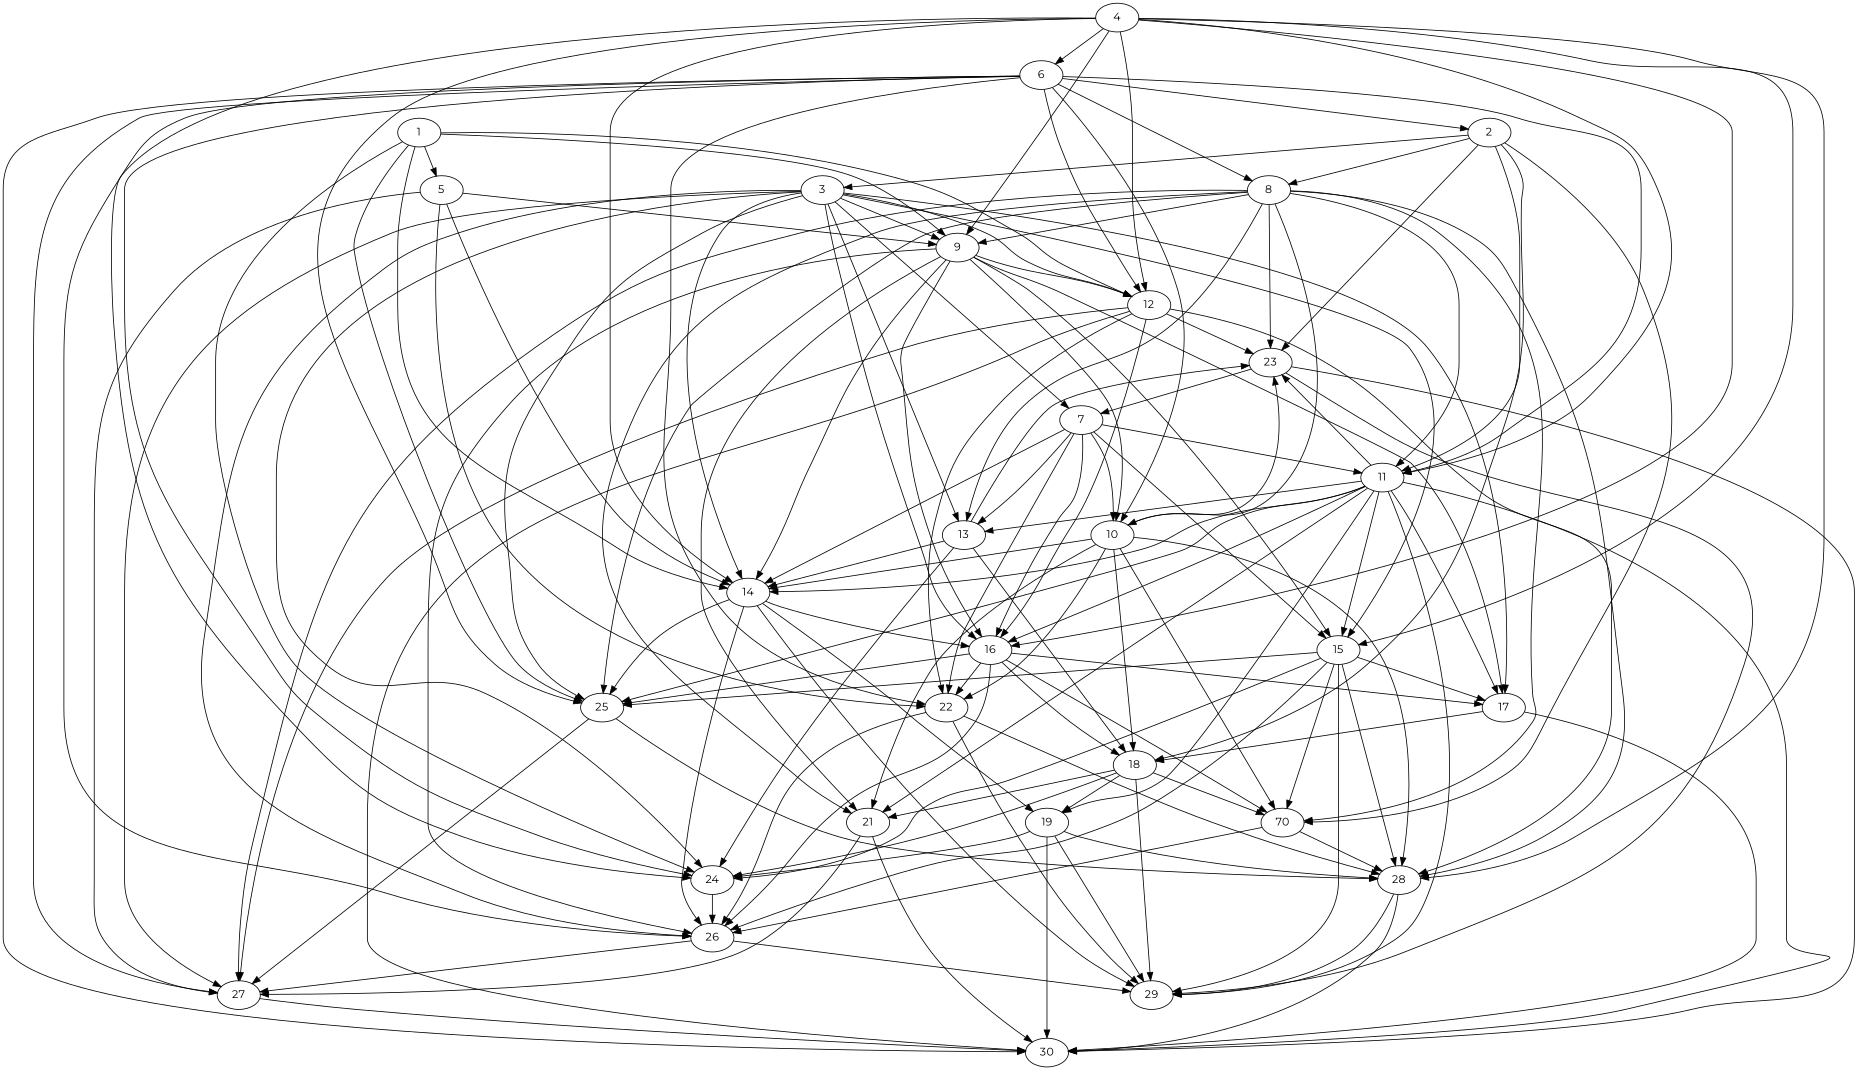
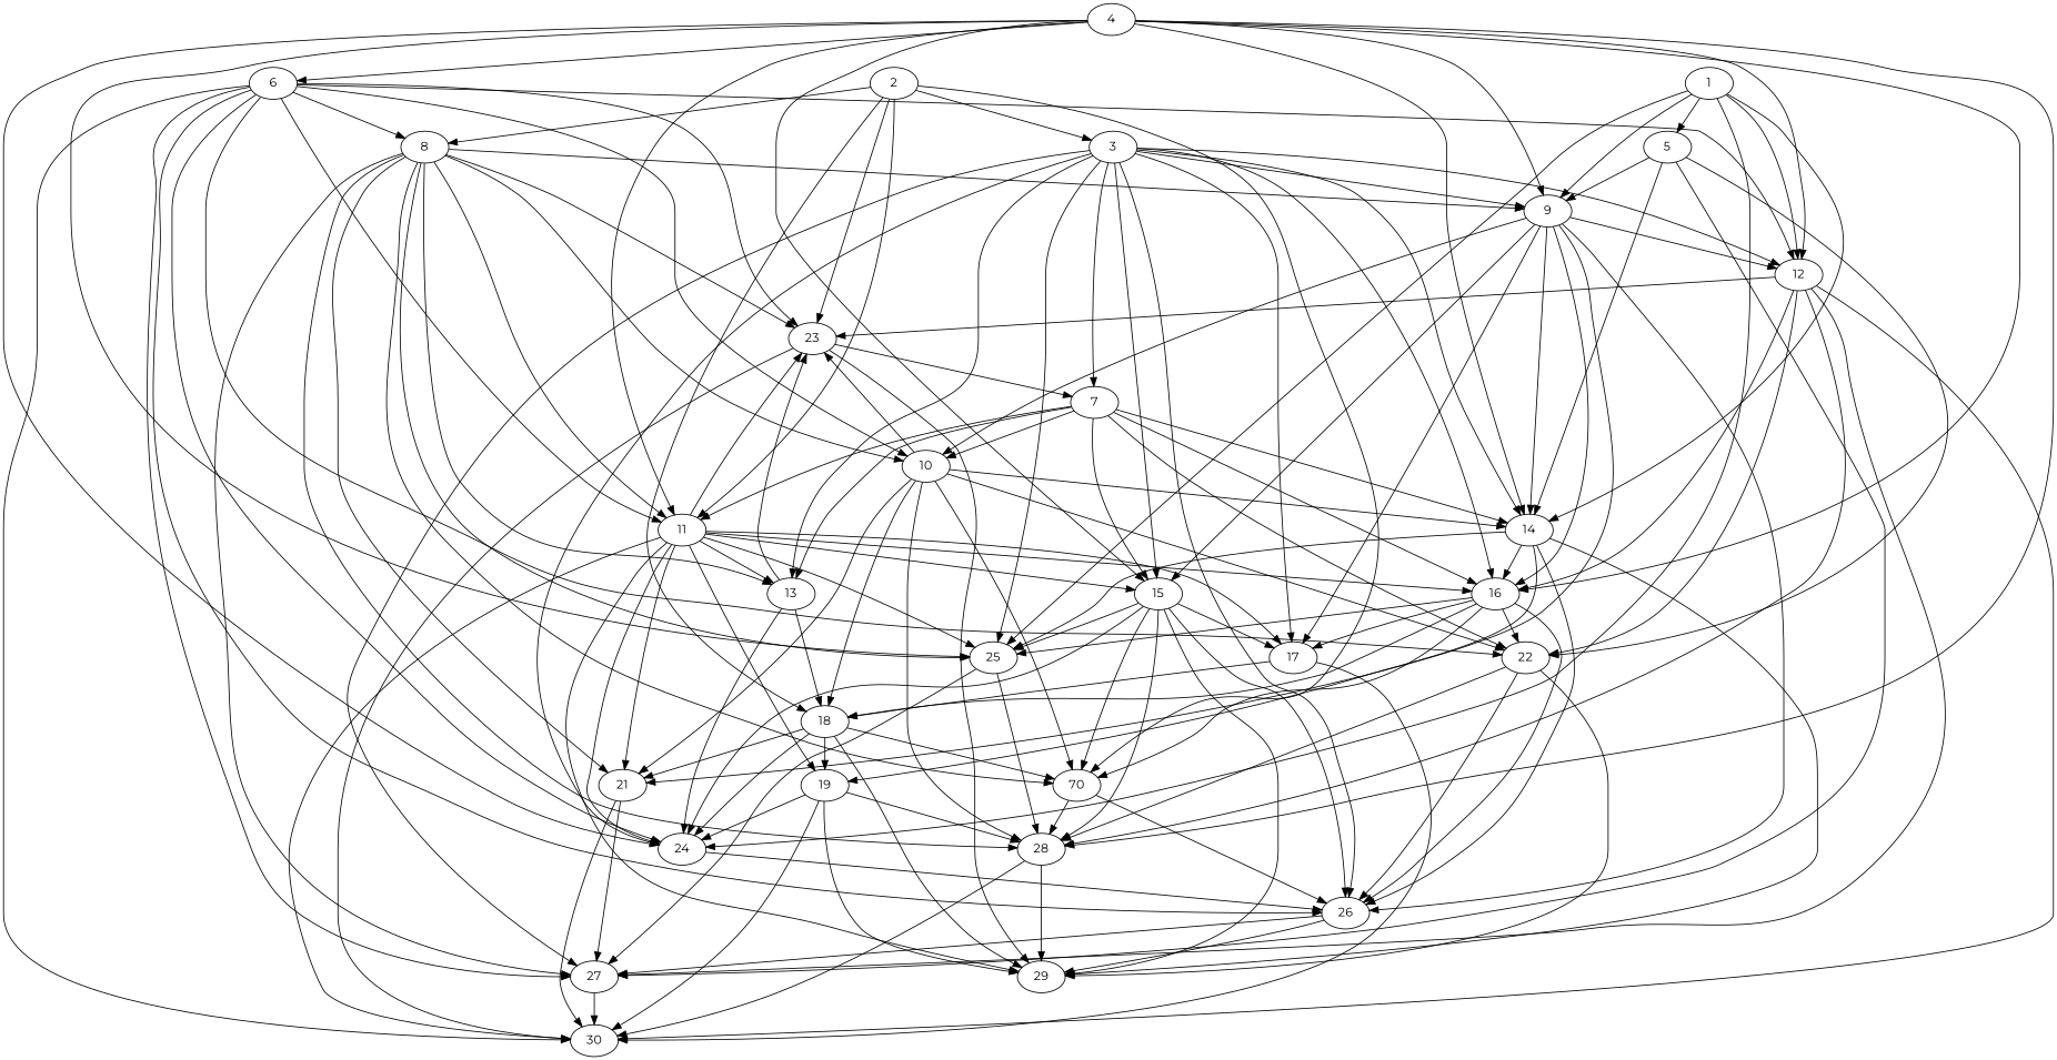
  digraph {
    fontname=Montserrat
    node [Weight=38 fontname=Montserrat]
    edge [Weight=3 fontname=Montserrat]
    1 [Weight=25]
    5 [Weight=25]
    9 [Weight=21]
    12
    14 [Weight=34]
    24
    25 [Weight=34]
    27 [Weight=42]
    22 [Weight=25]
    15 [Weight=42]
    16
    17 [Weight=34]
    26 [Weight=17]
    10 [Weight=42]
    21 [Weight=34]
    23 [Weight=30]
    28 [Weight=30]
    30 [Weight=30]
    19 [Weight=17]
    29 [Weight=30]
    2 [Weight=8]
    3 [Weight=25]
    8 [Weight=42]
    11 [Weight=8]
    18 [Weight=30]
    n26 [Weight=8 label=70]
    7
    13 [Weight=34]
    4
    6 [Weight=8]
    1 -> 5
    1 -> 9 [Weight=4]
    1 -> 12 [Weight=9]
    1 -> 14 [Weight=5]
    1 -> 24 [Weight=6]
    1 -> 25
    5 -> 9 [Weight=9]
    5 -> 14 [Weight=8]
    5 -> 27 [Weight=7]
    5 -> 22 [Weight=7]
    9 -> 12
    9 -> 14 [Weight=9]
    9 -> 15
    9 -> 16 [Weight=6]
    9 -> 17
    9 -> 26 [Weight=2]
    9 -> 10 [Weight=4]
    9 -> 21 [Weight=10]
    12 -> 27
    12 -> 22 [Weight=7]
    12 -> 16 [Weight=10]
    12 -> 23 [Weight=4]
    12 -> 28
    12 -> 30 [Weight=6]
    14 -> 25 [Weight=5]
    14 -> 16 [Weight=5]
    14 -> 26 [Weight=8]
    14 -> 19 [Weight=4]
    14 -> 29 [Weight=4]
    24 -> 26
    25 -> 27 [Weight=10]
    25 -> 28 [Weight=9]
    27 -> 30 [Weight=8]
    22 -> 26 [Weight=5]
    22 -> 28
    22 -> 29 [Weight=8]
    15 -> 24 [Weight=4]
    15 -> 25
    15 -> 17 [Weight=6]
    15 -> 26 [Weight=5]
    15 -> 28 [Weight=7]
    15 -> 29 [Weight=9]
    15 -> n26 [Weight=7]
    16 -> 25 [Weight=10]
    16 -> 22 [Weight=7]
    16 -> 17 [Weight=9]
    16 -> 26
    16 -> 18 [Weight=7]
    16 -> n26 [Weight=10]
    17 -> 30 [Weight=2]
    17 -> 18 [Weight=6]
    26 -> 27 [Weight=7]
    26 -> 29 [Weight=7]
    10 -> 14
    10 -> 22
    10 -> 21 [Weight=6]
    10 -> 23 [Weight=9]
    10 -> 28 [Weight=6]
    10 -> 18 [Weight=4]
    10 -> n26 [Weight=7]
    21 -> 27 [Weight=8]
    21 -> 30 [Weight=4]
    23 -> 30 [Weight=9]
    23 -> 29 [Weight=5]
    23 -> 7 [Weight=2]
    28 -> 30 [Weight=9]
    28 -> 29 [Weight=9]
    19 -> 24 [Weight=9]
    19 -> 28 [Weight=10]
    19 -> 30 [Weight=6]
    19 -> 29 [Weight=6]
    2 -> 23
    2 -> 3 [Weight=4]
    2 -> 8 [Weight=7]
    2 -> 11 [Weight=10]
    2 -> 18 [Weight=10]
    2 -> n26 [Weight=6]
    3 -> 9 [Weight=10]
    3 -> 12 [Weight=8]
    3 -> 14 [Weight=2]
    3 -> 24 [Weight=9]
    3 -> 25
    3 -> 27
    3 -> 15
    3 -> 16 [Weight=10]
    3 -> 17 [Weight=9]
    3 -> 26 [Weight=7]
    3 -> 7 [Weight=7]
    3 -> 13 [Weight=4]
    8 -> 9 [Weight=8]
    8 -> 25 [Weight=5]
    8 -> 27 [Weight=5]
    8 -> 10 [Weight=5]
    8 -> 21
    8 -> 23 [Weight=6]
    8 -> 28 [Weight=9]
    8 -> 11 [Weight=6]
    8 -> n26 [Weight=8]
    8 -> 13 [Weight=2]
-   11 -> 14 [Weight=2]
+   11 -> 24 [Weight=2]
    11 -> 25
    11 -> 15 [Weight=8]
    11 -> 16 [Weight=7]
    11 -> 17
    11 -> 21 [Weight=2]
    11 -> 23 [Weight=7]
    11 -> 30 [Weight=7]
    11 -> 19 [Weight=2]
    11 -> 29 [Weight=6]
    11 -> 13 [Weight=5]
    18 -> 24 [Weight=7]
    18 -> 21 [Weight=7]
    18 -> 19 [Weight=6]
    18 -> 29 [Weight=4]
    18 -> n26 [Weight=6]
    n26 -> 26 [Weight=7]
    n26 -> 28 [Weight=7]
    7 -> 14 [Weight=2]
    7 -> 22 [Weight=5]
    7 -> 15 [Weight=5]
    7 -> 16 [Weight=2]
    7 -> 10 [Weight=4]
    7 -> 11
    7 -> 13 [Weight=10]
-   13 -> 14 [Weight=6]
    13 -> 24 [Weight=4]
    13 -> 23 [Weight=2]
    13 -> 18
    4 -> 9 [Weight=8]
    4 -> 12 [Weight=8]
    4 -> 14 [Weight=5]
    4 -> 24 [Weight=2]
    4 -> 25 [Weight=2]
    4 -> 15
    4 -> 16 [Weight=8]
    4 -> 28 [Weight=9]
    4 -> 11 [Weight=2]
    4 -> 6 [Weight=8]
    6 -> 12 [Weight=6]
    6 -> 24 [Weight=4]
    6 -> 27 [Weight=10]
    6 -> 22 [Weight=9]
    6 -> 26 [Weight=7]
    6 -> 10 [Weight=5]
-   6 -> 2 [Weight=10]
+   6 -> 23 [Weight=10]
    6 -> 30 [Weight=9]
    6 -> 8 [Weight=2]
    6 -> 11 [Weight=4]
  }
